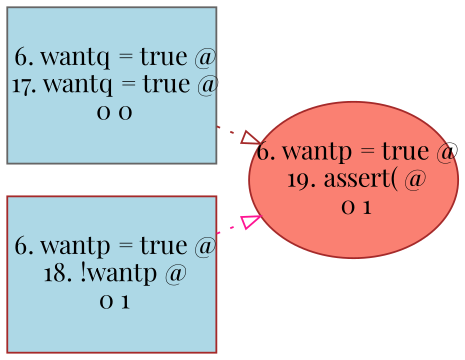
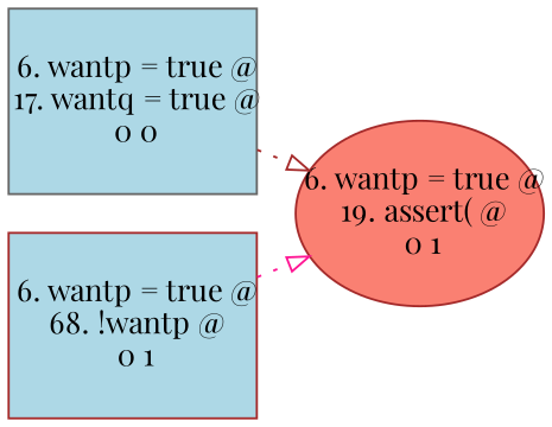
  digraph {
    fontname="Playfair Display"
    rankdir=LR
    ranksep=.25
    node [color=brown fillcolor=lightblue fixedsize=true fontname="Playfair Display" fontsize=14 peripheries=1 shape=box style=filled]
    edge [arrowhead=onormal fontname="Playfair Display" style=dotted]
-   n1 [color=gray40 height=1.2 label=" 6. wantq = true @\n 17. wantq = true @\n 0 0\n" width=1.6]
+   n1 [color=gray40 height=1.2 label=" 6. wantp = true @\n 17. wantq = true @\n 0 0\n" width=1.6]
    n2 [fillcolor=salmon height=1.2 label=" 6. wantp = true @\n 19. assert( @\n 0 1\n" shape=ellipse width=1.6]
-   n3 [height=1.2 label=" 6. wantp = true @\n 18. !wantp @\n 0 1\n" width=1.6]
+   n3 [height=1.2 label=" 6. wantp = true @\n 68. !wantp @\n 0 1\n" width=1.6]
    n1 -> n2 [color=brown]
    n3 -> n2 [color=deeppink]
  }
